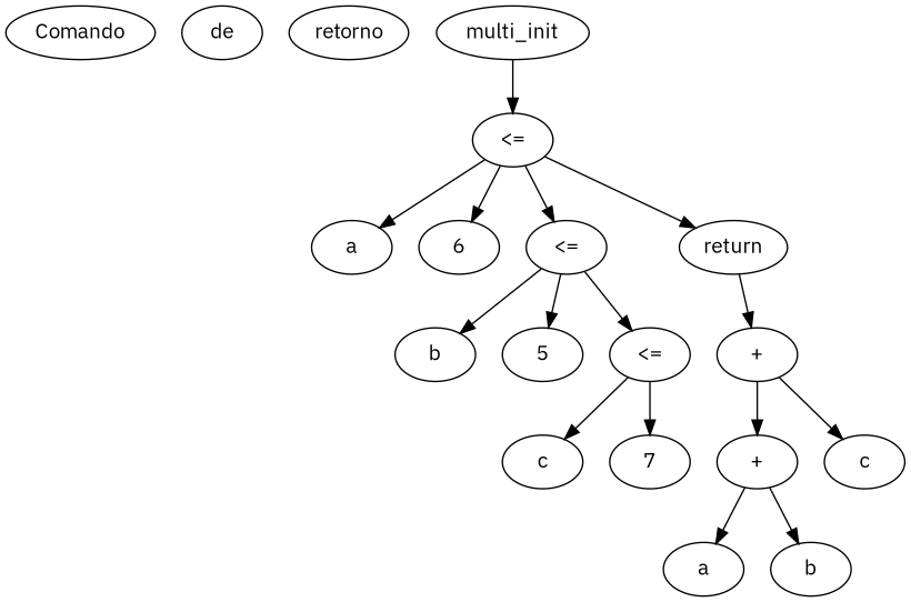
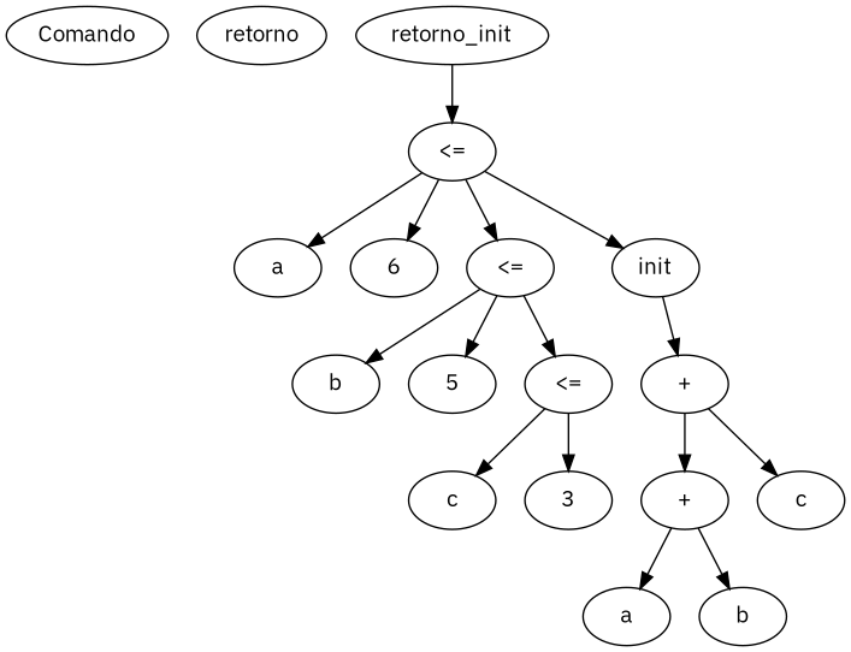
  digraph {
    fontname="IBM Plex Sans"
    node [fontname="IBM Plex Sans"]
    edge [fontname="IBM Plex Sans"]
    Comando
-   de
    retorno
-   n4 [label=multi_init]
+   n4 [label=retorno_init]
    n5 [label="<="]
    n6 [label=a]
    n7 [label=6]
    n8 [label="<="]
-   n9 [label=return]
+   n9 [label=init]
    n10 [label=b]
    n11 [label=5]
    n12 [label="<="]
    n13 [label="+"]
    n14 [label=c]
-   n15 [label=7]
+   n15 [label=3]
    n16 [label="+"]
    n17 [label=c]
    n18 [label=a]
    n19 [label=b]
    n4 -> n5
    n5 -> n6
    n5 -> n7
    n5 -> n8
    n5 -> n9
    n8 -> n10
    n8 -> n11
    n8 -> n12
    n9 -> n13
    n12 -> n14
    n12 -> n15
    n13 -> n16
    n13 -> n17
    n16 -> n18
    n16 -> n19
  }
